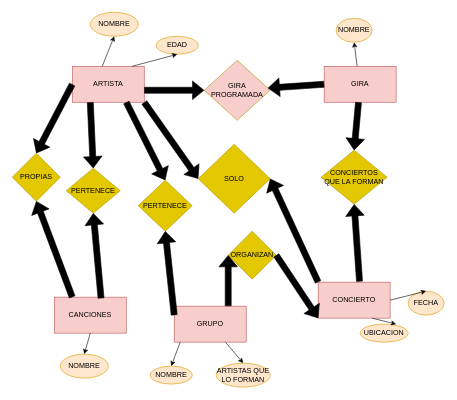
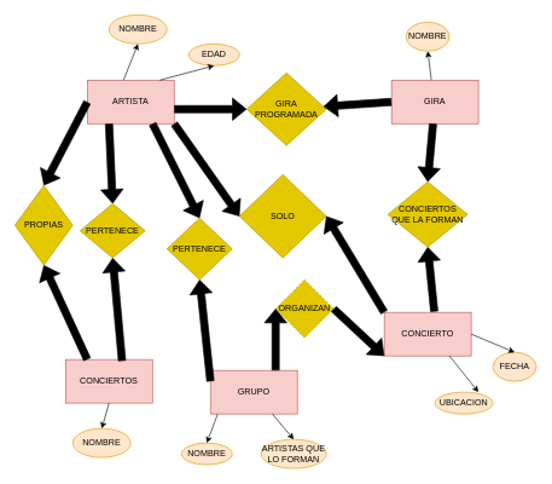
  <mxCell id="0" />
  <mxCell id="1" parent="0" />
  <mxCell id="2" value="ARTISTA" style="rounded=0;whiteSpace=wrap;html=1;fillColor=#f8cecc;strokeColor=#b85450;" vertex="1" parent="1"><mxGeometry x="120" y="110" width="120" height="60" as="geometry" /></mxCell>
  <mxCell id="3" value="GIRA" style="rounded=0;whiteSpace=wrap;html=1;fillColor=#f8cecc;strokeColor=#b85450;" vertex="1" parent="1"><mxGeometry x="540" y="110" width="120" height="60" as="geometry" /></mxCell>
- <mxCell id="4" value="CONCIERTO" style="rounded=0;whiteSpace=wrap;html=1;fillColor=#f8cecc;strokeColor=#b85450;" vertex="1" parent="1"><mxGeometry x="530" y="470" width="120" height="60" as="geometry" /></mxCell>
+ <mxCell id="4" value="CONCIERTO" style="rounded=0;whiteSpace=wrap;html=1;fillColor=#f8cecc;strokeColor=#b85450;" vertex="1" parent="1"><mxGeometry x="530" y="430" width="120" height="60" as="geometry" /></mxCell>
  <mxCell id="5" value="NOMBRE" style="ellipse;whiteSpace=wrap;html=1;fillColor=#ffe6cc;strokeColor=#d79b00;" vertex="1" parent="1"><mxGeometry x="150" y="20" width="80" height="40" as="geometry" /></mxCell>
  <mxCell id="6" value="EDAD" style="ellipse;whiteSpace=wrap;html=1;fillColor=#ffe6cc;strokeColor=#d79b00;" vertex="1" parent="1"><mxGeometry x="260" y="60" width="70" height="30" as="geometry" /></mxCell>
- <mxCell id="7" value="GIRA PROGRAMADA" style="rhombus;whiteSpace=wrap;html=1;fillColor=#f8cecc;fontColor=#000000;strokeColor=#B09500;" vertex="1" parent="1"><mxGeometry x="340" y="100" width="110" height="100" as="geometry" /></mxCell>
+ <mxCell id="7" value="GIRA PROGRAMADA" style="rhombus;whiteSpace=wrap;html=1;fillColor=#e3c800;fontColor=#000000;strokeColor=#B09500;" vertex="1" parent="1"><mxGeometry x="340" y="100" width="110" height="100" as="geometry" /></mxCell>
  <mxCell id="8" value="" style="shape=flexArrow;endArrow=classic;html=1;rounded=0;entryX=0;entryY=0.5;entryDx=0;entryDy=0;fillColor=#000000;" edge="1" parent="1" target="7"><mxGeometry width="50" height="50" relative="1" as="geometry"><mxPoint x="240" y="150" as="sourcePoint" /><mxPoint x="290" y="100" as="targetPoint" /></mxGeometry></mxCell>
  <mxCell id="9" value="NOMBRE" style="ellipse;whiteSpace=wrap;html=1;fillColor=#ffe6cc;strokeColor=#d79b00;" vertex="1" parent="1"><mxGeometry x="560" y="30" width="60" height="40" as="geometry" /></mxCell>
  <mxCell id="10" value="CONCIERTOS QUE LA FORMAN" style="rhombus;whiteSpace=wrap;html=1;fillColor=#e3c800;fontColor=#000000;strokeColor=#B09500;" vertex="1" parent="1"><mxGeometry x="535" y="250" width="110" height="90" as="geometry" /></mxCell>
  <mxCell id="11" value="" style="shape=flexArrow;endArrow=classic;html=1;rounded=0;exitX=0.575;exitY=-0.017;exitDx=0;exitDy=0;entryX=0.5;entryY=1;entryDx=0;entryDy=0;exitPerimeter=0;fillColor=#000000;" edge="1" parent="1" source="4" target="10"><mxGeometry width="50" height="50" relative="1" as="geometry"><mxPoint x="510" y="420" as="sourcePoint" /><mxPoint x="630" y="370" as="targetPoint" /><Array as="points" /></mxGeometry></mxCell>
  <mxCell id="12" value="" style="shape=flexArrow;endArrow=classic;html=1;rounded=0;entryX=0.5;entryY=0;entryDx=0;entryDy=0;fillColor=#000000;" edge="1" parent="1" source="3" target="10"><mxGeometry width="50" height="50" relative="1" as="geometry"><mxPoint x="595" y="180" as="sourcePoint" /><mxPoint x="645" y="130" as="targetPoint" /></mxGeometry></mxCell>
  <mxCell id="13" value="" style="endArrow=classic;html=1;rounded=0;entryX=0.5;entryY=1;entryDx=0;entryDy=0;" edge="1" parent="1" target="6"><mxGeometry width="50" height="50" relative="1" as="geometry"><mxPoint x="220" y="110" as="sourcePoint" /><mxPoint x="270" y="60" as="targetPoint" /></mxGeometry></mxCell>
  <mxCell id="14" value="" style="endArrow=classic;html=1;rounded=0;entryX=0.5;entryY=1;entryDx=0;entryDy=0;" edge="1" parent="1" target="5"><mxGeometry width="50" height="50" relative="1" as="geometry"><mxPoint x="170" y="110" as="sourcePoint" /><mxPoint x="220" y="60" as="targetPoint" /></mxGeometry></mxCell>
  <mxCell id="15" value="" style="endArrow=classic;html=1;rounded=0;entryX=0.5;entryY=1;entryDx=0;entryDy=0;" edge="1" parent="1" target="9"><mxGeometry width="50" height="50" relative="1" as="geometry"><mxPoint x="595" y="110" as="sourcePoint" /><mxPoint x="645" y="60" as="targetPoint" /></mxGeometry></mxCell>
  <mxCell id="16" value="FECHA" style="ellipse;whiteSpace=wrap;html=1;fillColor=#ffe6cc;strokeColor=#d79b00;" vertex="1" parent="1"><mxGeometry x="680" y="485" width="60" height="40" as="geometry" /></mxCell>
  <mxCell id="17" value="UBICACION" style="ellipse;whiteSpace=wrap;html=1;fillColor=#ffe6cc;strokeColor=#d79b00;" vertex="1" parent="1"><mxGeometry x="600" y="540" width="80" height="30" as="geometry" /></mxCell>
  <mxCell id="18" value="" style="endArrow=classic;html=1;rounded=0;entryX=0.5;entryY=0;entryDx=0;entryDy=0;exitX=1;exitY=0.5;exitDx=0;exitDy=0;" edge="1" parent="1" source="4" target="16"><mxGeometry width="50" height="50" relative="1" as="geometry"><mxPoint x="390" y="430" as="sourcePoint" /><mxPoint x="440" y="380" as="targetPoint" /></mxGeometry></mxCell>
  <mxCell id="19" value="" style="endArrow=classic;html=1;rounded=0;entryX=0.75;entryY=0;entryDx=0;entryDy=0;entryPerimeter=0;exitX=0.75;exitY=1;exitDx=0;exitDy=0;" edge="1" parent="1" source="4" target="17"><mxGeometry width="50" height="50" relative="1" as="geometry"><mxPoint x="335" y="430" as="sourcePoint" /><mxPoint x="385" y="380" as="targetPoint" /></mxGeometry></mxCell>
- <mxCell id="20" value="CANCIONES" style="rounded=0;whiteSpace=wrap;html=1;fillColor=#f8cecc;strokeColor=#b85450;" vertex="1" parent="1"><mxGeometry x="90" y="495" width="120" height="60" as="geometry" /></mxCell>
- <mxCell id="21" value="PROPIAS" style="rhombus;whiteSpace=wrap;html=1;fillColor=#e3c800;fontColor=#000000;strokeColor=#B09500;" vertex="1" parent="1"><mxGeometry x="20" y="255" width="80" height="80" as="geometry" /></mxCell>
+ <mxCell id="20" value="CONCIERTOS" style="rounded=0;whiteSpace=wrap;html=1;fillColor=#f8cecc;strokeColor=#b85450;" vertex="1" parent="1"><mxGeometry x="90" y="495" width="120" height="60" as="geometry" /></mxCell>
+ <mxCell id="21" value="PROPIAS" style="rhombus;whiteSpace=wrap;html=1;fillColor=#e3c800;fontColor=#000000;strokeColor=#B09500;" vertex="1" parent="1"><mxGeometry x="20" y="255" width="80" height="110" as="geometry" /></mxCell>
  <mxCell id="22" value="" style="shape=flexArrow;endArrow=classic;html=1;rounded=0;entryX=0.5;entryY=0;entryDx=0;entryDy=0;fillColor=#000000;exitX=0;exitY=0.5;exitDx=0;exitDy=0;" edge="1" parent="1" source="2" target="21"><mxGeometry width="50" height="50" relative="1" as="geometry"><mxPoint x="180" y="170" as="sourcePoint" /><mxPoint x="230" y="120" as="targetPoint" /></mxGeometry></mxCell>
  <mxCell id="23" value="" style="shape=flexArrow;endArrow=classic;html=1;rounded=0;entryX=0.5;entryY=1;entryDx=0;entryDy=0;fillColor=#000000;exitX=0.25;exitY=0;exitDx=0;exitDy=0;" edge="1" parent="1" source="20" target="21"><mxGeometry width="50" height="50" relative="1" as="geometry"><mxPoint x="170" y="410" as="sourcePoint" /><mxPoint x="220" y="360" as="targetPoint" /></mxGeometry></mxCell>
  <mxCell id="24" value="PERTENECE" style="rhombus;whiteSpace=wrap;html=1;fillColor=#e3c800;fontColor=#000000;strokeColor=#B09500;" vertex="1" parent="1"><mxGeometry x="110" y="280" width="90" height="75" as="geometry" /></mxCell>
  <mxCell id="25" value="" style="shape=flexArrow;endArrow=classic;html=1;rounded=0;entryX=0.5;entryY=1;entryDx=0;entryDy=0;fillColor=#000000;exitX=0.65;exitY=0.033;exitDx=0;exitDy=0;exitPerimeter=0;" edge="1" parent="1" source="20" target="24"><mxGeometry width="50" height="50" relative="1" as="geometry"><mxPoint x="215" y="410" as="sourcePoint" /><mxPoint x="265" y="360" as="targetPoint" /><Array as="points" /></mxGeometry></mxCell>
  <mxCell id="26" value="" style="shape=flexArrow;endArrow=classic;html=1;rounded=0;entryX=0.5;entryY=0;entryDx=0;entryDy=0;fillColor=#000000;exitX=0.25;exitY=1;exitDx=0;exitDy=0;" edge="1" parent="1" source="2" target="24"><mxGeometry width="50" height="50" relative="1" as="geometry"><mxPoint x="215" y="170" as="sourcePoint" /><mxPoint x="265" y="120" as="targetPoint" /></mxGeometry></mxCell>
  <mxCell id="27" value="SOLO" style="rhombus;whiteSpace=wrap;html=1;fillColor=#e3c800;fontColor=#000000;strokeColor=#B09500;" vertex="1" parent="1"><mxGeometry x="330" y="240" width="120" height="115" as="geometry" /></mxCell>
  <mxCell id="28" value="" style="shape=flexArrow;endArrow=classic;html=1;rounded=0;entryX=0;entryY=0.5;entryDx=0;entryDy=0;exitX=1;exitY=1;exitDx=0;exitDy=0;fillColor=#000000;" edge="1" parent="1" source="2" target="27"><mxGeometry width="50" height="50" relative="1" as="geometry"><mxPoint x="240" y="175" as="sourcePoint" /><mxPoint x="290" y="125" as="targetPoint" /></mxGeometry></mxCell>
  <mxCell id="29" value="" style="shape=flexArrow;endArrow=classic;html=1;rounded=0;entryX=1;entryY=0.5;entryDx=0;entryDy=0;exitX=0;exitY=0;exitDx=0;exitDy=0;fillColor=#000000;" edge="1" parent="1" source="4" target="27"><mxGeometry width="50" height="50" relative="1" as="geometry"><mxPoint x="530" y="450" as="sourcePoint" /><mxPoint x="580" y="400" as="targetPoint" /></mxGeometry></mxCell>
  <mxCell id="30" value="" style="shape=flexArrow;endArrow=classic;html=1;rounded=0;exitX=0;exitY=0.5;exitDx=0;exitDy=0;fillColor=#000000;" edge="1" parent="1" source="3" target="7"><mxGeometry width="50" height="50" relative="1" as="geometry"><mxPoint x="535" y="150" as="sourcePoint" /><mxPoint x="585" y="100" as="targetPoint" /></mxGeometry></mxCell>
  <mxCell id="31" value="GRUPO" style="rounded=0;whiteSpace=wrap;html=1;fillColor=#f8cecc;strokeColor=#b85450;" vertex="1" parent="1"><mxGeometry x="290" y="510" width="120" height="60" as="geometry" /></mxCell>
  <mxCell id="32" style="edgeStyle=orthogonalEdgeStyle;rounded=0;orthogonalLoop=1;jettySize=auto;html=1;exitX=0.5;exitY=1;exitDx=0;exitDy=0;" edge="1" parent="1" source="31" target="31"><mxGeometry relative="1" as="geometry" /></mxCell>
  <mxCell id="33" value="PERTENECE" style="rhombus;whiteSpace=wrap;html=1;fillColor=#e3c800;fontColor=#000000;strokeColor=#B09500;" vertex="1" parent="1"><mxGeometry x="230" y="300" width="90" height="85" as="geometry" /></mxCell>
  <mxCell id="34" value="" style="shape=flexArrow;endArrow=classic;html=1;rounded=0;entryX=0.5;entryY=0;entryDx=0;entryDy=0;fillColor=#000000;exitX=0.25;exitY=1;exitDx=0;exitDy=0;" edge="1" parent="1" target="33"><mxGeometry width="50" height="50" relative="1" as="geometry"><mxPoint x="210" y="170" as="sourcePoint" /><mxPoint x="215" y="280" as="targetPoint" /></mxGeometry></mxCell>
  <mxCell id="35" value="" style="shape=flexArrow;endArrow=classic;html=1;rounded=0;entryX=0.5;entryY=1;entryDx=0;entryDy=0;fillColor=#000000;exitX=0;exitY=0.25;exitDx=0;exitDy=0;" edge="1" parent="1" source="31" target="33"><mxGeometry width="50" height="50" relative="1" as="geometry"><mxPoint x="360" y="450" as="sourcePoint" /><mxPoint x="325" y="540" as="targetPoint" /></mxGeometry></mxCell>
  <mxCell id="36" value="NOMBRE" style="ellipse;whiteSpace=wrap;html=1;fillColor=#ffe6cc;strokeColor=#d79b00;" vertex="1" parent="1"><mxGeometry x="250" y="610" width="70" height="30" as="geometry" /></mxCell>
  <mxCell id="37" value="ARTISTAS QUE LO FORMAN" style="ellipse;whiteSpace=wrap;html=1;fillColor=#ffe6cc;strokeColor=#d79b00;" vertex="1" parent="1"><mxGeometry x="360" y="605" width="90" height="40" as="geometry" /></mxCell>
  <mxCell id="38" value="" style="endArrow=classic;html=1;rounded=0;entryX=0.5;entryY=0;entryDx=0;entryDy=0;" edge="1" parent="1" target="36"><mxGeometry width="50" height="50" relative="1" as="geometry"><mxPoint x="300" y="570" as="sourcePoint" /><mxPoint x="350" y="520" as="targetPoint" /></mxGeometry></mxCell>
  <mxCell id="39" value="" style="endArrow=classic;html=1;rounded=0;entryX=0.5;entryY=0;entryDx=0;entryDy=0;" edge="1" parent="1" source="31" target="37"><mxGeometry width="50" height="50" relative="1" as="geometry"><mxPoint x="380" y="575" as="sourcePoint" /><mxPoint x="430" y="525" as="targetPoint" /></mxGeometry></mxCell>
- <mxCell id="40" value="ORGANIZAN" style="rhombus;whiteSpace=wrap;html=1;fillColor=#e3c800;fontColor=#000000;strokeColor=#B09500;" vertex="1" parent="1"><mxGeometry x="380" y="385" width="80" height="80" as="geometry" /></mxCell>
+ <mxCell id="40" value="ORGANIZAN" style="rhombus;whiteSpace=wrap;html=1;fillColor=#e3c800;fontColor=#000000;strokeColor=#B09500;dashed=1;" vertex="1" parent="1"><mxGeometry x="380" y="385" width="80" height="80" as="geometry" /></mxCell>
  <mxCell id="41" value="" style="shape=flexArrow;endArrow=classic;html=1;rounded=0;entryX=0;entryY=0.5;entryDx=0;entryDy=0;fillColor=#000000;exitX=0;exitY=0.25;exitDx=0;exitDy=0;" edge="1" parent="1" target="40"><mxGeometry width="50" height="50" relative="1" as="geometry"><mxPoint x="380" y="510" as="sourcePoint" /><mxPoint x="365" y="370" as="targetPoint" /></mxGeometry></mxCell>
  <mxCell id="42" value="" style="shape=flexArrow;endArrow=classic;html=1;rounded=0;entryX=0;entryY=1;entryDx=0;entryDy=0;fillColor=#000000;exitX=1;exitY=0.5;exitDx=0;exitDy=0;" edge="1" parent="1" source="40" target="4"><mxGeometry width="50" height="50" relative="1" as="geometry"><mxPoint x="460" y="430" as="sourcePoint" /><mxPoint x="450" y="290" as="targetPoint" /></mxGeometry></mxCell>
  <mxCell id="43" value="NOMBRE" style="ellipse;whiteSpace=wrap;html=1;fillColor=#ffe6cc;strokeColor=#d79b00;" vertex="1" parent="1"><mxGeometry x="100" y="590" width="80" height="40" as="geometry" /></mxCell>
  <mxCell id="44" value="" style="endArrow=classic;html=1;rounded=0;entryX=0.5;entryY=0;entryDx=0;entryDy=0;" edge="1" parent="1" target="43"><mxGeometry width="50" height="50" relative="1" as="geometry"><mxPoint x="150" y="555" as="sourcePoint" /><mxPoint x="200" y="505" as="targetPoint" /></mxGeometry></mxCell>
